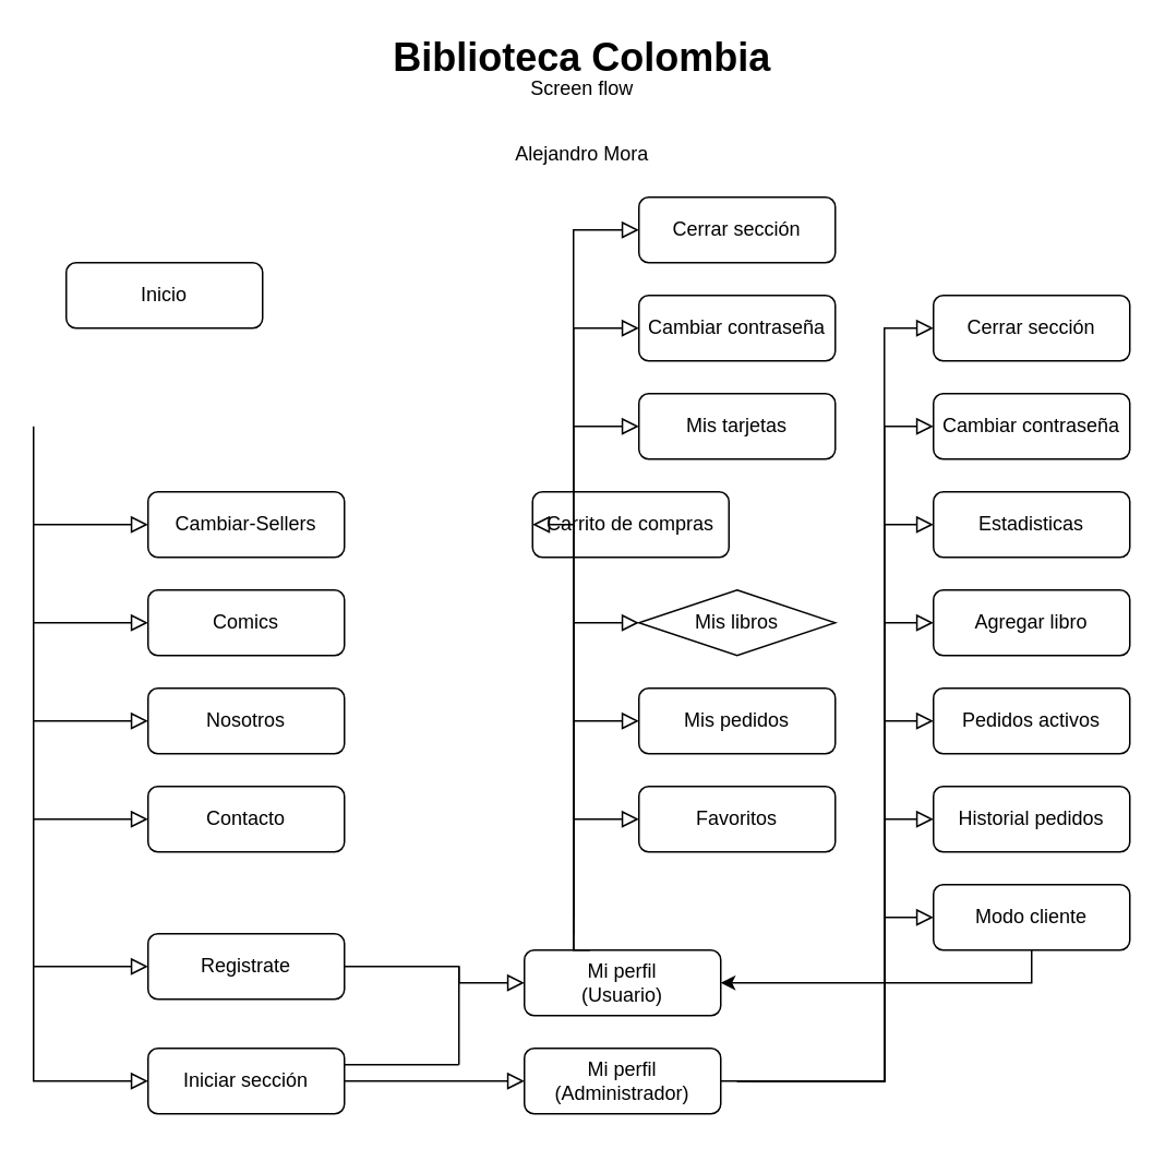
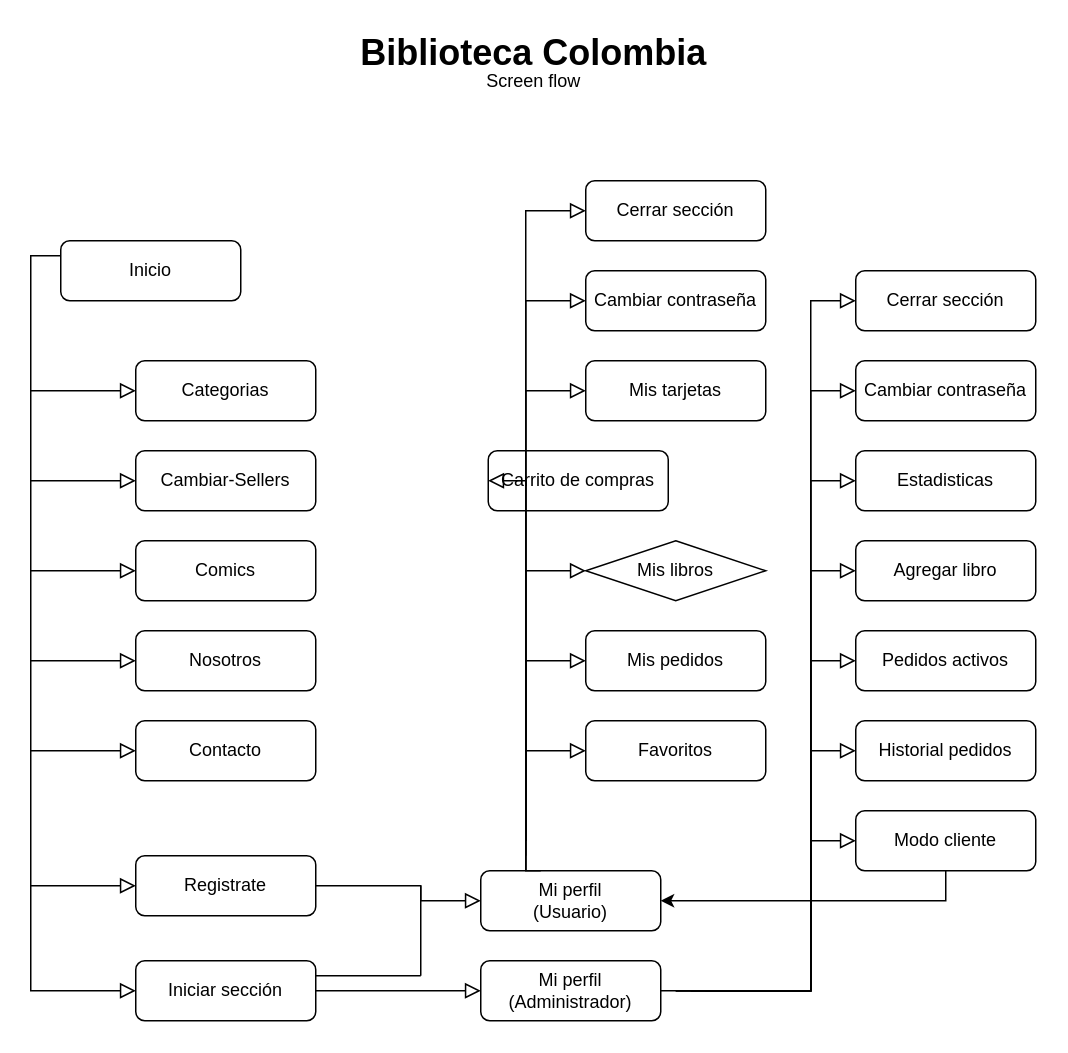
  <mxCell id="0" />
  <mxCell id="1" parent="0" />
+ <mxCell id="2" value="" style="rounded=0;html=1;jettySize=auto;orthogonalLoop=1;fontSize=11;endArrow=block;endFill=0;endSize=8;strokeWidth=1;shadow=0;labelBackgroundColor=none;edgeStyle=orthogonalEdgeStyle;entryX=0;entryY=0.5;entryDx=0;entryDy=0;exitX=0;exitY=0.75;exitDx=0;exitDy=0;" parent="1" source="3" target="4" edge="1"><mxGeometry relative="1" as="geometry"><mxPoint x="10" y="230" as="targetPoint" /><Array as="points"><mxPoint x="40" y="170" /><mxPoint x="20" y="170" /><mxPoint x="20" y="260" /></Array></mxGeometry></mxCell>
  <mxCell id="3" value="Inicio" style="rounded=1;whiteSpace=wrap;html=1;fontSize=12;glass=0;strokeWidth=1;shadow=0;" parent="1" vertex="1"><mxGeometry x="40" y="160" width="120" height="40" as="geometry" /></mxCell>
+ <mxCell id="4" value="Categorias" style="rounded=1;whiteSpace=wrap;html=1;fontSize=12;glass=0;strokeWidth=1;shadow=0;" parent="1" vertex="1"><mxGeometry x="90" y="240" width="120" height="40" as="geometry" /></mxCell>
  <mxCell id="5" value="Comics" style="rounded=1;whiteSpace=wrap;html=1;fontSize=12;glass=0;strokeWidth=1;shadow=0;" parent="1" vertex="1"><mxGeometry x="90" y="360" width="120" height="40" as="geometry" /></mxCell>
  <mxCell id="6" value="Cambiar-Sellers" style="rounded=1;whiteSpace=wrap;html=1;fontSize=12;glass=0;strokeWidth=1;shadow=0;" parent="1" vertex="1"><mxGeometry x="90" y="300" width="120" height="40" as="geometry" /></mxCell>
  <mxCell id="7" value="" style="rounded=0;html=1;jettySize=auto;orthogonalLoop=1;fontSize=11;endArrow=block;endFill=0;endSize=8;strokeWidth=1;shadow=0;labelBackgroundColor=none;edgeStyle=orthogonalEdgeStyle;entryX=0;entryY=0.5;entryDx=0;entryDy=0;" edge="1" parent="1" target="12"><mxGeometry relative="1" as="geometry"><mxPoint x="20" y="440" as="sourcePoint" /><mxPoint x="20" y="510" as="targetPoint" /><Array as="points"><mxPoint x="20" y="500" /></Array></mxGeometry></mxCell>
  <mxCell id="8" value="" style="rounded=0;html=1;jettySize=auto;orthogonalLoop=1;fontSize=11;endArrow=block;endFill=0;endSize=8;strokeWidth=1;shadow=0;labelBackgroundColor=none;edgeStyle=orthogonalEdgeStyle;entryX=0;entryY=0.5;entryDx=0;entryDy=0;" edge="1" parent="1" target="11"><mxGeometry relative="1" as="geometry"><mxPoint x="20" y="380" as="sourcePoint" /><mxPoint x="260" y="230" as="targetPoint" /><Array as="points"><mxPoint x="20" y="440" /></Array></mxGeometry></mxCell>
  <mxCell id="9" value="" style="rounded=0;html=1;jettySize=auto;orthogonalLoop=1;fontSize=11;endArrow=block;endFill=0;endSize=8;strokeWidth=1;shadow=0;labelBackgroundColor=none;edgeStyle=orthogonalEdgeStyle;entryX=0;entryY=0.5;entryDx=0;entryDy=0;" edge="1" parent="1" target="5"><mxGeometry relative="1" as="geometry"><mxPoint x="20" y="320" as="sourcePoint" /><mxPoint x="270" y="240" as="targetPoint" /><Array as="points"><mxPoint x="20" y="380" /></Array></mxGeometry></mxCell>
  <mxCell id="10" value="" style="rounded=0;html=1;jettySize=auto;orthogonalLoop=1;fontSize=11;endArrow=block;endFill=0;endSize=8;strokeWidth=1;shadow=0;labelBackgroundColor=none;edgeStyle=orthogonalEdgeStyle;entryX=0;entryY=0.5;entryDx=0;entryDy=0;" edge="1" parent="1" target="6"><mxGeometry relative="1" as="geometry"><mxPoint x="20" y="260" as="sourcePoint" /><mxPoint x="280" y="250" as="targetPoint" /><Array as="points"><mxPoint x="20" y="320" /></Array></mxGeometry></mxCell>
  <mxCell id="11" value="Nosotros" style="rounded=1;whiteSpace=wrap;html=1;fontSize=12;glass=0;strokeWidth=1;shadow=0;" vertex="1" parent="1"><mxGeometry x="90" y="420" width="120" height="40" as="geometry" /></mxCell>
  <mxCell id="12" value="Contacto" style="rounded=1;whiteSpace=wrap;html=1;fontSize=12;glass=0;strokeWidth=1;shadow=0;" vertex="1" parent="1"><mxGeometry x="90" y="480" width="120" height="40" as="geometry" /></mxCell>
  <mxCell id="13" value="Registrate" style="rounded=1;whiteSpace=wrap;html=1;fontSize=12;glass=0;strokeWidth=1;shadow=0;" vertex="1" parent="1"><mxGeometry x="90" y="570" width="120" height="40" as="geometry" /></mxCell>
  <mxCell id="14" value="" style="rounded=0;html=1;jettySize=auto;orthogonalLoop=1;fontSize=11;endArrow=block;endFill=0;endSize=8;strokeWidth=1;shadow=0;labelBackgroundColor=none;edgeStyle=orthogonalEdgeStyle;entryX=0;entryY=0.5;entryDx=0;entryDy=0;" edge="1" parent="1" target="13"><mxGeometry relative="1" as="geometry"><mxPoint x="20" y="500" as="sourcePoint" /><mxPoint x="100" y="510" as="targetPoint" /><Array as="points"><mxPoint x="20" y="590" /></Array></mxGeometry></mxCell>
  <mxCell id="15" value="Iniciar sección" style="rounded=1;whiteSpace=wrap;html=1;fontSize=12;glass=0;strokeWidth=1;shadow=0;" vertex="1" parent="1"><mxGeometry x="90" y="640" width="120" height="40" as="geometry" /></mxCell>
  <mxCell id="16" value="" style="rounded=0;html=1;jettySize=auto;orthogonalLoop=1;fontSize=11;endArrow=block;endFill=0;endSize=8;strokeWidth=1;shadow=0;labelBackgroundColor=none;edgeStyle=orthogonalEdgeStyle;entryX=0;entryY=0.5;entryDx=0;entryDy=0;" edge="1" parent="1" target="15"><mxGeometry relative="1" as="geometry"><mxPoint x="20" y="590" as="sourcePoint" /><mxPoint x="30" y="660" as="targetPoint" /><Array as="points"><mxPoint x="20" y="660" /></Array></mxGeometry></mxCell>
  <mxCell id="17" value="" style="rounded=0;html=1;jettySize=auto;orthogonalLoop=1;fontSize=11;endArrow=block;endFill=0;endSize=8;strokeWidth=1;shadow=0;labelBackgroundColor=none;edgeStyle=orthogonalEdgeStyle;exitX=1;exitY=0.5;exitDx=0;exitDy=0;entryX=0;entryY=0.5;entryDx=0;entryDy=0;" edge="1" parent="1" source="13" target="18"><mxGeometry relative="1" as="geometry"><mxPoint x="30" y="510" as="sourcePoint" /><mxPoint x="280" y="650" as="targetPoint" /><Array as="points"><mxPoint x="280" y="590" /><mxPoint x="280" y="600" /></Array></mxGeometry></mxCell>
  <mxCell id="18" value="Mi perfil&lt;br&gt;(Usuario)" style="rounded=1;whiteSpace=wrap;html=1;fontSize=12;glass=0;strokeWidth=1;shadow=0;" vertex="1" parent="1"><mxGeometry x="320" y="580" width="120" height="40" as="geometry" /></mxCell>
  <mxCell id="19" value="" style="endArrow=none;html=1;rounded=0;" edge="1" parent="1"><mxGeometry width="50" height="50" relative="1" as="geometry"><mxPoint x="280" y="590" as="sourcePoint" /><mxPoint x="280" y="650" as="targetPoint" /></mxGeometry></mxCell>
  <mxCell id="20" value="" style="endArrow=none;html=1;rounded=0;exitX=1;exitY=0.25;exitDx=0;exitDy=0;" edge="1" parent="1" source="15"><mxGeometry width="50" height="50" relative="1" as="geometry"><mxPoint x="680" y="430" as="sourcePoint" /><mxPoint x="280" y="650" as="targetPoint" /></mxGeometry></mxCell>
  <mxCell id="21" value="Mi perfil&lt;br&gt;(Administrador)" style="rounded=1;whiteSpace=wrap;html=1;fontSize=12;glass=0;strokeWidth=1;shadow=0;" vertex="1" parent="1"><mxGeometry x="320" y="640" width="120" height="40" as="geometry" /></mxCell>
  <mxCell id="22" value="" style="rounded=0;html=1;jettySize=auto;orthogonalLoop=1;fontSize=11;endArrow=block;endFill=0;endSize=8;strokeWidth=1;shadow=0;labelBackgroundColor=none;edgeStyle=orthogonalEdgeStyle;entryX=0;entryY=0.5;entryDx=0;entryDy=0;exitX=1;exitY=0.5;exitDx=0;exitDy=0;" edge="1" parent="1" source="15" target="21"><mxGeometry relative="1" as="geometry"><mxPoint x="280" y="660" as="sourcePoint" /><mxPoint x="300" y="660" as="targetPoint" /><Array as="points" /></mxGeometry></mxCell>
  <mxCell id="23" value="Mis tarjetas" style="rounded=1;whiteSpace=wrap;html=1;fontSize=12;glass=0;strokeWidth=1;shadow=0;" vertex="1" parent="1"><mxGeometry x="390" y="240" width="120" height="40" as="geometry" /></mxCell>
  <mxCell id="24" value="Carrito de compras" style="rounded=1;whiteSpace=wrap;html=1;fontSize=12;glass=0;strokeWidth=1;shadow=0;" vertex="1" parent="1"><mxGeometry x="325" y="300" width="120" height="40" as="geometry" /></mxCell>
  <mxCell id="25" value="Mis libros" style="rhombus;whiteSpace=wrap;html=1;fontSize=12;glass=0;strokeWidth=1;shadow=0;" vertex="1" parent="1"><mxGeometry x="390" y="360" width="120" height="40" as="geometry" /></mxCell>
  <mxCell id="26" value="Mis pedidos" style="rounded=1;whiteSpace=wrap;html=1;fontSize=12;glass=0;strokeWidth=1;shadow=0;" vertex="1" parent="1"><mxGeometry x="390" y="420" width="120" height="40" as="geometry" /></mxCell>
  <mxCell id="27" value="Favoritos" style="rounded=1;whiteSpace=wrap;html=1;fontSize=12;glass=0;strokeWidth=1;shadow=0;" vertex="1" parent="1"><mxGeometry x="390" y="480" width="120" height="40" as="geometry" /></mxCell>
  <mxCell id="28" value="Cambiar contraseña" style="rounded=1;whiteSpace=wrap;html=1;fontSize=12;glass=0;strokeWidth=1;shadow=0;" vertex="1" parent="1"><mxGeometry x="390" y="180" width="120" height="40" as="geometry" /></mxCell>
  <mxCell id="29" value="" style="rounded=0;html=1;jettySize=auto;orthogonalLoop=1;fontSize=11;endArrow=block;endFill=0;endSize=8;strokeWidth=1;shadow=0;labelBackgroundColor=none;edgeStyle=orthogonalEdgeStyle;exitX=0.25;exitY=0;exitDx=0;exitDy=0;entryX=0;entryY=0.5;entryDx=0;entryDy=0;" edge="1" parent="1" source="18" target="30"><mxGeometry relative="1" as="geometry"><mxPoint x="30" y="600" as="sourcePoint" /><mxPoint x="330" y="180" as="targetPoint" /><Array as="points"><mxPoint x="350" y="140" /></Array></mxGeometry></mxCell>
  <mxCell id="30" value="Cerrar sección" style="rounded=1;whiteSpace=wrap;html=1;fontSize=12;glass=0;strokeWidth=1;shadow=0;" vertex="1" parent="1"><mxGeometry x="390" y="120" width="120" height="40" as="geometry" /></mxCell>
  <mxCell id="31" value="" style="rounded=0;html=1;jettySize=auto;orthogonalLoop=1;fontSize=11;endArrow=block;endFill=0;endSize=8;strokeWidth=1;shadow=0;labelBackgroundColor=none;edgeStyle=orthogonalEdgeStyle;entryX=0;entryY=0.5;entryDx=0;entryDy=0;exitX=0.25;exitY=0;exitDx=0;exitDy=0;" edge="1" parent="1" source="18" target="28"><mxGeometry relative="1" as="geometry"><mxPoint x="360" y="550" as="sourcePoint" /><mxPoint x="400" y="150" as="targetPoint" /><Array as="points"><mxPoint x="350" y="200" /></Array></mxGeometry></mxCell>
  <mxCell id="32" value="" style="rounded=0;html=1;jettySize=auto;orthogonalLoop=1;fontSize=11;endArrow=block;endFill=0;endSize=8;strokeWidth=1;shadow=0;labelBackgroundColor=none;edgeStyle=orthogonalEdgeStyle;entryX=0;entryY=0.5;entryDx=0;entryDy=0;" edge="1" parent="1" target="23"><mxGeometry relative="1" as="geometry"><mxPoint x="350" y="560" as="sourcePoint" /><mxPoint x="400" y="210" as="targetPoint" /><Array as="points"><mxPoint x="350" y="260" /></Array></mxGeometry></mxCell>
  <mxCell id="33" value="" style="rounded=0;html=1;jettySize=auto;orthogonalLoop=1;fontSize=11;endArrow=block;endFill=0;endSize=8;strokeWidth=1;shadow=0;labelBackgroundColor=none;edgeStyle=orthogonalEdgeStyle;entryX=0;entryY=0.5;entryDx=0;entryDy=0;" edge="1" parent="1" target="24"><mxGeometry relative="1" as="geometry"><mxPoint x="350" y="560" as="sourcePoint" /><mxPoint x="400" y="210" as="targetPoint" /><Array as="points"><mxPoint x="350" y="560" /><mxPoint x="350" y="320" /></Array></mxGeometry></mxCell>
  <mxCell id="34" value="" style="rounded=0;html=1;jettySize=auto;orthogonalLoop=1;fontSize=11;endArrow=block;endFill=0;endSize=8;strokeWidth=1;shadow=0;labelBackgroundColor=none;edgeStyle=orthogonalEdgeStyle;entryX=0;entryY=0.5;entryDx=0;entryDy=0;" edge="1" parent="1" target="25"><mxGeometry relative="1" as="geometry"><mxPoint x="350" y="560" as="sourcePoint" /><mxPoint x="410" y="220" as="targetPoint" /><Array as="points"><mxPoint x="350" y="560" /><mxPoint x="350" y="380" /></Array></mxGeometry></mxCell>
  <mxCell id="35" value="" style="rounded=0;html=1;jettySize=auto;orthogonalLoop=1;fontSize=11;endArrow=block;endFill=0;endSize=8;strokeWidth=1;shadow=0;labelBackgroundColor=none;edgeStyle=orthogonalEdgeStyle;entryX=0;entryY=0.5;entryDx=0;entryDy=0;" edge="1" parent="1" target="26"><mxGeometry relative="1" as="geometry"><mxPoint x="350" y="570" as="sourcePoint" /><mxPoint x="400" y="390" as="targetPoint" /><Array as="points"><mxPoint x="350" y="570" /><mxPoint x="350" y="440" /></Array></mxGeometry></mxCell>
  <mxCell id="36" value="" style="rounded=0;html=1;jettySize=auto;orthogonalLoop=1;fontSize=11;endArrow=block;endFill=0;endSize=8;strokeWidth=1;shadow=0;labelBackgroundColor=none;edgeStyle=orthogonalEdgeStyle;entryX=0;entryY=0.5;entryDx=0;entryDy=0;" edge="1" parent="1" target="27"><mxGeometry relative="1" as="geometry"><mxPoint x="360" y="580" as="sourcePoint" /><mxPoint x="400" y="450" as="targetPoint" /><Array as="points"><mxPoint x="350" y="580" /><mxPoint x="350" y="500" /></Array></mxGeometry></mxCell>
  <mxCell id="37" value="Cambiar contraseña" style="rounded=1;whiteSpace=wrap;html=1;fontSize=12;glass=0;strokeWidth=1;shadow=0;" vertex="1" parent="1"><mxGeometry x="570" y="240" width="120" height="40" as="geometry" /></mxCell>
  <mxCell id="38" value="Estadisticas" style="rounded=1;whiteSpace=wrap;html=1;fontSize=12;glass=0;strokeWidth=1;shadow=0;" vertex="1" parent="1"><mxGeometry x="570" y="300" width="120" height="40" as="geometry" /></mxCell>
  <mxCell id="39" value="Agregar libro" style="rounded=1;whiteSpace=wrap;html=1;fontSize=12;glass=0;strokeWidth=1;shadow=0;" vertex="1" parent="1"><mxGeometry x="570" y="360" width="120" height="40" as="geometry" /></mxCell>
  <mxCell id="40" value="Cerrar sección" style="rounded=1;whiteSpace=wrap;html=1;fontSize=12;glass=0;strokeWidth=1;shadow=0;" vertex="1" parent="1"><mxGeometry x="570" y="180" width="120" height="40" as="geometry" /></mxCell>
  <mxCell id="41" value="Pedidos activos" style="rounded=1;whiteSpace=wrap;html=1;fontSize=12;glass=0;strokeWidth=1;shadow=0;" vertex="1" parent="1"><mxGeometry x="570" y="420" width="120" height="40" as="geometry" /></mxCell>
  <mxCell id="42" value="Historial pedidos" style="rounded=1;whiteSpace=wrap;html=1;fontSize=12;glass=0;strokeWidth=1;shadow=0;" vertex="1" parent="1"><mxGeometry x="570" y="480" width="120" height="40" as="geometry" /></mxCell>
  <mxCell id="43" value="Modo cliente" style="rounded=1;whiteSpace=wrap;html=1;fontSize=12;glass=0;strokeWidth=1;shadow=0;" vertex="1" parent="1"><mxGeometry x="570" y="540" width="120" height="40" as="geometry" /></mxCell>
  <mxCell id="44" value="" style="rounded=0;html=1;jettySize=auto;orthogonalLoop=1;fontSize=11;endArrow=block;endFill=0;endSize=8;strokeWidth=1;shadow=0;labelBackgroundColor=none;edgeStyle=orthogonalEdgeStyle;exitX=1;exitY=0.5;exitDx=0;exitDy=0;entryX=0;entryY=0.5;entryDx=0;entryDy=0;" edge="1" parent="1" source="21" target="40"><mxGeometry relative="1" as="geometry"><mxPoint x="360" y="590" as="sourcePoint" /><mxPoint x="400" y="150" as="targetPoint" /><Array as="points"><mxPoint x="540" y="660" /><mxPoint x="540" y="200" /></Array></mxGeometry></mxCell>
  <mxCell id="45" value="" style="rounded=0;html=1;jettySize=auto;orthogonalLoop=1;fontSize=11;endArrow=block;endFill=0;endSize=8;strokeWidth=1;shadow=0;labelBackgroundColor=none;edgeStyle=orthogonalEdgeStyle;" edge="1" parent="1" target="37"><mxGeometry relative="1" as="geometry"><mxPoint x="450" y="660" as="sourcePoint" /><mxPoint x="580" y="210" as="targetPoint" /><Array as="points"><mxPoint x="540" y="660" /><mxPoint x="540" y="260" /></Array></mxGeometry></mxCell>
  <mxCell id="46" value="" style="rounded=0;html=1;jettySize=auto;orthogonalLoop=1;fontSize=11;endArrow=block;endFill=0;endSize=8;strokeWidth=1;shadow=0;labelBackgroundColor=none;edgeStyle=orthogonalEdgeStyle;entryX=0;entryY=0.5;entryDx=0;entryDy=0;" edge="1" parent="1" target="38"><mxGeometry relative="1" as="geometry"><mxPoint x="450" y="660" as="sourcePoint" /><mxPoint x="580" y="210" as="targetPoint" /><Array as="points"><mxPoint x="540" y="660" /><mxPoint x="540" y="320" /></Array></mxGeometry></mxCell>
  <mxCell id="47" value="" style="rounded=0;html=1;jettySize=auto;orthogonalLoop=1;fontSize=11;endArrow=block;endFill=0;endSize=8;strokeWidth=1;shadow=0;labelBackgroundColor=none;edgeStyle=orthogonalEdgeStyle;entryX=0;entryY=0.5;entryDx=0;entryDy=0;" edge="1" parent="1" target="39"><mxGeometry relative="1" as="geometry"><mxPoint x="460" y="660" as="sourcePoint" /><mxPoint x="580" y="330" as="targetPoint" /><Array as="points"><mxPoint x="540" y="660" /><mxPoint x="540" y="380" /></Array></mxGeometry></mxCell>
  <mxCell id="48" value="" style="rounded=0;html=1;jettySize=auto;orthogonalLoop=1;fontSize=11;endArrow=block;endFill=0;endSize=8;strokeWidth=1;shadow=0;labelBackgroundColor=none;edgeStyle=orthogonalEdgeStyle;entryX=0;entryY=0.5;entryDx=0;entryDy=0;" edge="1" parent="1" target="42"><mxGeometry relative="1" as="geometry"><mxPoint x="450" y="660" as="sourcePoint" /><mxPoint x="580" y="210" as="targetPoint" /><Array as="points"><mxPoint x="540" y="660" /><mxPoint x="540" y="500" /></Array></mxGeometry></mxCell>
  <mxCell id="49" value="" style="rounded=0;html=1;jettySize=auto;orthogonalLoop=1;fontSize=11;endArrow=block;endFill=0;endSize=8;strokeWidth=1;shadow=0;labelBackgroundColor=none;edgeStyle=orthogonalEdgeStyle;entryX=0;entryY=0.5;entryDx=0;entryDy=0;" edge="1" parent="1" target="43"><mxGeometry relative="1" as="geometry"><mxPoint x="460" y="660" as="sourcePoint" /><mxPoint x="590" y="220" as="targetPoint" /><Array as="points"><mxPoint x="540" y="660" /><mxPoint x="540" y="560" /></Array></mxGeometry></mxCell>
  <mxCell id="50" value="" style="rounded=0;html=1;jettySize=auto;orthogonalLoop=1;fontSize=11;endArrow=block;endFill=0;endSize=8;strokeWidth=1;shadow=0;labelBackgroundColor=none;edgeStyle=orthogonalEdgeStyle;" edge="1" parent="1" target="41"><mxGeometry relative="1" as="geometry"><mxPoint x="470" y="660" as="sourcePoint" /><mxPoint x="570" y="440" as="targetPoint" /><Array as="points"><mxPoint x="540" y="660" /><mxPoint x="540" y="440" /></Array></mxGeometry></mxCell>
  <mxCell id="51" value="" style="endArrow=classic;html=1;rounded=0;exitX=0.5;exitY=1;exitDx=0;exitDy=0;" edge="1" parent="1" source="43" target="18"><mxGeometry width="50" height="50" relative="1" as="geometry"><mxPoint x="650" y="660" as="sourcePoint" /><mxPoint x="700" y="610" as="targetPoint" /><Array as="points"><mxPoint x="630" y="600" /></Array></mxGeometry></mxCell>
  <mxCell id="52" value="Biblioteca Colombia" style="text;html=1;align=center;verticalAlign=middle;resizable=0;points=[];autosize=1;strokeColor=none;fillColor=none;fontStyle=1;fontSize=24;" vertex="1" parent="1"><mxGeometry x="230" y="20" width="250" height="30" as="geometry" /></mxCell>
  <mxCell id="53" value="&lt;font style=&quot;font-size: 12px&quot;&gt;Screen flow&lt;/font&gt;" style="text;html=1;align=center;verticalAlign=middle;resizable=0;points=[];autosize=1;strokeColor=none;fillColor=none;fontSize=24;" vertex="1" parent="1"><mxGeometry x="315" y="30" width="80" height="40" as="geometry" /></mxCell>
- <mxCell id="54" value="&lt;span style=&quot;font-size: 12px&quot;&gt;Alejandro Mora&lt;/span&gt;" style="text;html=1;align=center;verticalAlign=middle;resizable=0;points=[];autosize=1;strokeColor=none;fillColor=none;fontSize=24;" vertex="1" parent="1"><mxGeometry x="305" y="70" width="100" height="40" as="geometry" /></mxCell>
